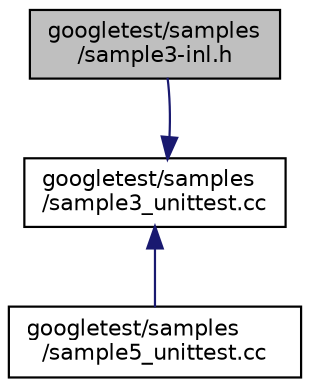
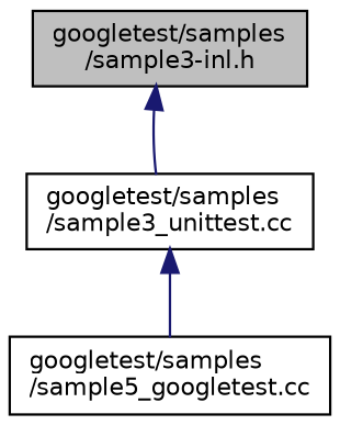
  digraph {
    node [color=black fillcolor=white fontname=Helvetica fontsize=10 shape=record style=filled]
    edge [color=midnightblue dir=back fontname=Helvetica fontsize=10 labelfontname=Helvetica labelfontsize=10 style=solid]
    n1 [fillcolor=grey75 fontcolor=black height=0.2 label="googletest/samples\l/sample3-inl.h" width=0.4]
    n2 [height=0.2 label="googletest/samples\l/sample3_unittest.cc" width=0.4]
-   n3 [height=0.2 label="googletest/samples\l/sample5_unittest.cc" width=0.4]
-   n2 -> n1
+   n3 [height=0.2 label="googletest/samples\l/sample5_googletest.cc" width=0.4]
+   n1 -> n2
    n2 -> n3
  }
